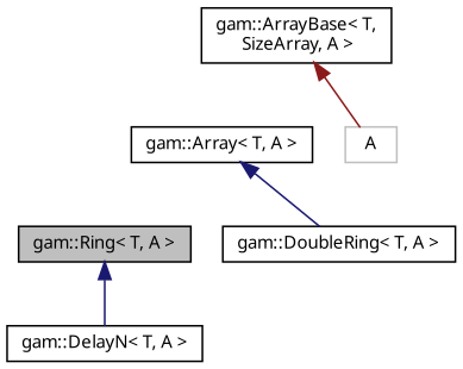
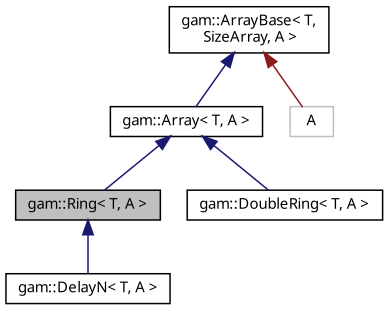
  digraph {
    node [color=black fontname="FreeSans.ttf" fontsize=10 shape=record]
    edge [color=midnightblue dir=back fontname="FreeSans.ttf" fontsize=10 labelfontname="FreeSans.ttf" labelfontsize=10 style=solid]
    n1 [fillcolor=grey75 fontcolor=black height=0.2 label="gam::Ring\< T, A \>" style=filled width=0.4]
    n2 [height=0.2 label="gam::DelayN\< T, A \>" width=0.4]
    n3 [height=0.2 label="gam::DoubleRing\< T, A \>" width=0.4]
    n4 [height=0.2 label="gam::Array\< T, A \>" width=0.4]
    n5 [height=0.2 label="gam::ArrayBase\< T,\l SizeArray, A \>" width=0.4]
    n6 [color=grey75 height=0.2 label=A width=0.4]
    n1 -> n2
+   n4 -> n1
    n4 -> n3
+   n5 -> n4
    n5 -> n6 [color=firebrick4]
  }
